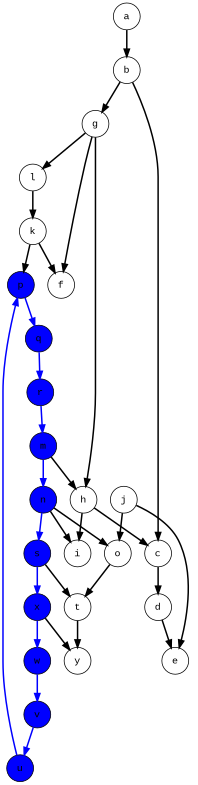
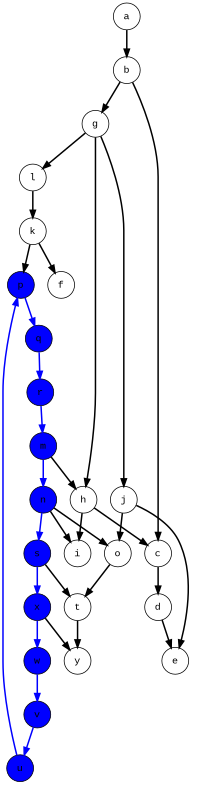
  digraph {
    fontname="Liberation Mono"
    rankdir=TB
    node [fillcolor=white fontname="Liberation Mono" shape=circle style=filled]
    edge [color=black dir=forward fontname="Liberation Mono" penwidth=2]
    a
    b
    c
    g
    d
    f
    h
    l
    e
    i
    k
    j
    o
    t
    p [fillcolor=blue]
    q [fillcolor=blue]
    m [fillcolor=blue]
    n [fillcolor=blue]
    s [fillcolor=blue]
    x [fillcolor=blue]
    y
    r [fillcolor=blue]
    w [fillcolor=blue]
    v [fillcolor=blue]
    u [fillcolor=blue]
    a -> b
    b -> c
    b -> g
    c -> d
-   g -> f
+   g -> j
    g -> h
    g -> l
    d -> e
    h -> c
    h -> i
    l -> k
    k -> f
    k -> p
    j -> e
    j -> o
    o -> t
    t -> y
    p -> q [color=blue]
    q -> r [color=blue]
    m -> h
    m -> n [color=blue]
    n -> i
    n -> o
    n -> s [color=blue]
    s -> t
    s -> x [color=blue]
    x -> y
    x -> w [color=blue]
    r -> m [color=blue]
    w -> v [color=blue]
    v -> u [color=blue]
    u -> p [color=blue]
  }
